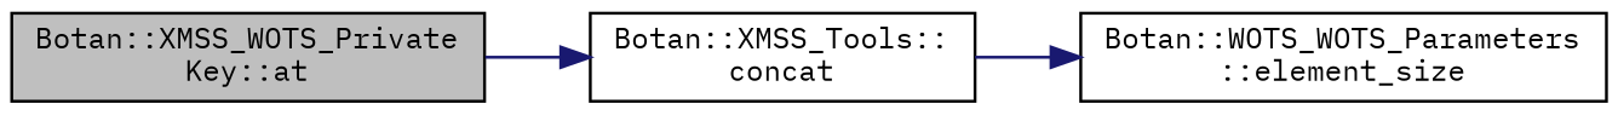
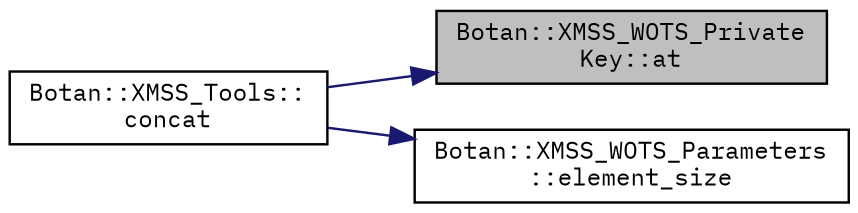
  digraph {
    fontname="IBM Plex Mono"
    rankdir=LR
    node [color=black fillcolor=white fontname="IBM Plex Mono" fontsize=10 shape=record style=filled]
    edge [color=midnightblue fontname="IBM Plex Mono" fontsize=10 labelfontname=Helvetica labelfontsize=10 style=solid]
    n1 [fillcolor=grey75 fontcolor=black height=0.2 label="Botan::XMSS_WOTS_Private\lKey::at" width=0.4]
    n2 [height=0.2 label="Botan::XMSS_Tools::\lconcat" width=0.4]
-   n3 [height=0.2 label="Botan::WOTS_WOTS_Parameters\l::element_size" width=0.4]
-   n1 -> n2
+   n3 [height=0.2 label="Botan::XMSS_WOTS_Parameters\l::element_size" width=0.4]
+   n2 -> n1
    n2 -> n3
  }
